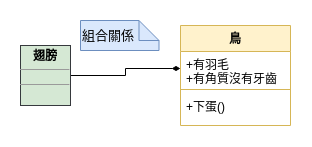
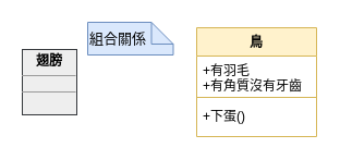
  <mxCell id="0" />
  <mxCell id="1" parent="0" />
  <mxCell id="2" value="鳥" style="swimlane;fontStyle=1;align=center;verticalAlign=top;childLayout=stackLayout;horizontal=1;startSize=26;horizontalStack=0;resizeParent=1;resizeParentMax=0;resizeLast=0;collapsible=1;marginBottom=0;whiteSpace=wrap;html=1;fillColor=#fff2cc;strokeColor=#d6b656;" vertex="1" parent="1"><mxGeometry x="180" y="25" width="110" height="100" as="geometry" /></mxCell>
  <mxCell id="3" value="+有羽毛&lt;br&gt;+有角質沒有牙齒" style="text;strokeColor=none;fillColor=none;align=left;verticalAlign=top;spacingLeft=4;spacingRight=4;overflow=hidden;rotatable=0;points=[[0,0.5],[1,0.5]];portConstraint=eastwest;whiteSpace=wrap;html=1;" vertex="1" parent="2"><mxGeometry y="26" width="110" height="34" as="geometry" /></mxCell>
  <mxCell id="4" value="" style="line;strokeWidth=1;fillColor=none;align=left;verticalAlign=middle;spacingTop=-1;spacingLeft=3;spacingRight=3;rotatable=0;labelPosition=right;points=[];portConstraint=eastwest;strokeColor=inherit;" vertex="1" parent="2"><mxGeometry y="60" width="110" height="8" as="geometry" /></mxCell>
  <mxCell id="5" value="+下蛋()" style="text;strokeColor=none;fillColor=none;align=left;verticalAlign=top;spacingLeft=4;spacingRight=4;overflow=hidden;rotatable=0;points=[[0,0.5],[1,0.5]];portConstraint=eastwest;whiteSpace=wrap;html=1;" vertex="1" parent="2"><mxGeometry y="68" width="110" height="32" as="geometry" /></mxCell>
- <mxCell id="6" style="edgeStyle=orthogonalEdgeStyle;rounded=0;orthogonalLoop=1;jettySize=auto;html=1;exitX=1;exitY=0.5;exitDx=0;exitDy=0;entryX=0;entryY=0.5;entryDx=0;entryDy=0;endArrow=diamondThin;endFill=1;" edge="1" parent="1" source="7" target="3"><mxGeometry relative="1" as="geometry" /></mxCell>
- <mxCell id="7" value="&lt;p style=&quot;margin:0px;margin-top:4px;text-align:center;&quot;&gt;&lt;b&gt;翅膀&lt;/b&gt;&lt;/p&gt;&lt;hr size=&quot;1&quot;&gt;&lt;div style=&quot;height:2px;&quot;&gt;&lt;/div&gt;&lt;hr size=&quot;1&quot;&gt;&lt;div style=&quot;height:2px;&quot;&gt;&lt;/div&gt;" style="verticalAlign=top;align=left;overflow=fill;fontSize=12;fontFamily=Helvetica;html=1;whiteSpace=wrap;fillColor=#d5e8d4;strokeColor=#36393d;" vertex="1" parent="1"><mxGeometry x="20" y="45" width="50" height="60" as="geometry" /></mxCell>
+ <mxCell id="7" value="&lt;p style=&quot;margin:0px;margin-top:4px;text-align:center;&quot;&gt;&lt;b&gt;翅膀&lt;/b&gt;&lt;/p&gt;&lt;hr size=&quot;1&quot;&gt;&lt;div style=&quot;height:2px;&quot;&gt;&lt;/div&gt;&lt;hr size=&quot;1&quot;&gt;&lt;div style=&quot;height:2px;&quot;&gt;&lt;/div&gt;" style="verticalAlign=top;align=left;overflow=fill;fontSize=12;fontFamily=Helvetica;html=1;whiteSpace=wrap;fillColor=#eeeeee;strokeColor=#36393d;" vertex="1" parent="1"><mxGeometry x="20" y="45" width="50" height="60" as="geometry" /></mxCell>
  <mxCell id="8" value="&lt;font style=&quot;font-size: 13px;&quot;&gt;組合關係&lt;/font&gt;" style="shape=note;size=20;whiteSpace=wrap;html=1;fillColor=#dae8fc;strokeColor=#6c8ebf;align=left;" vertex="1" parent="1"><mxGeometry x="80" y="20" width="78.5" height="30" as="geometry" /></mxCell>
